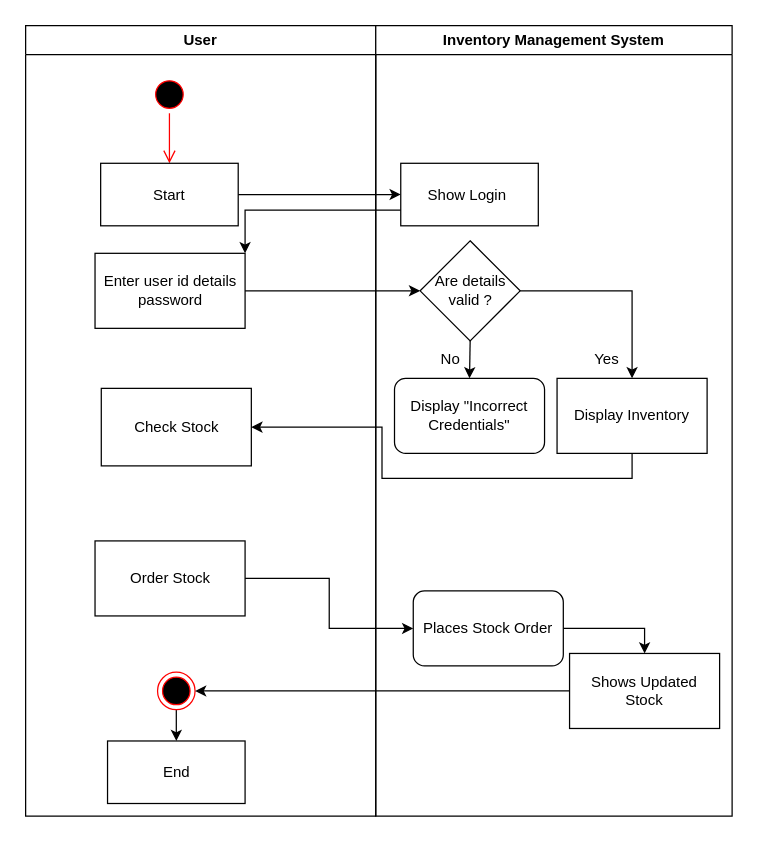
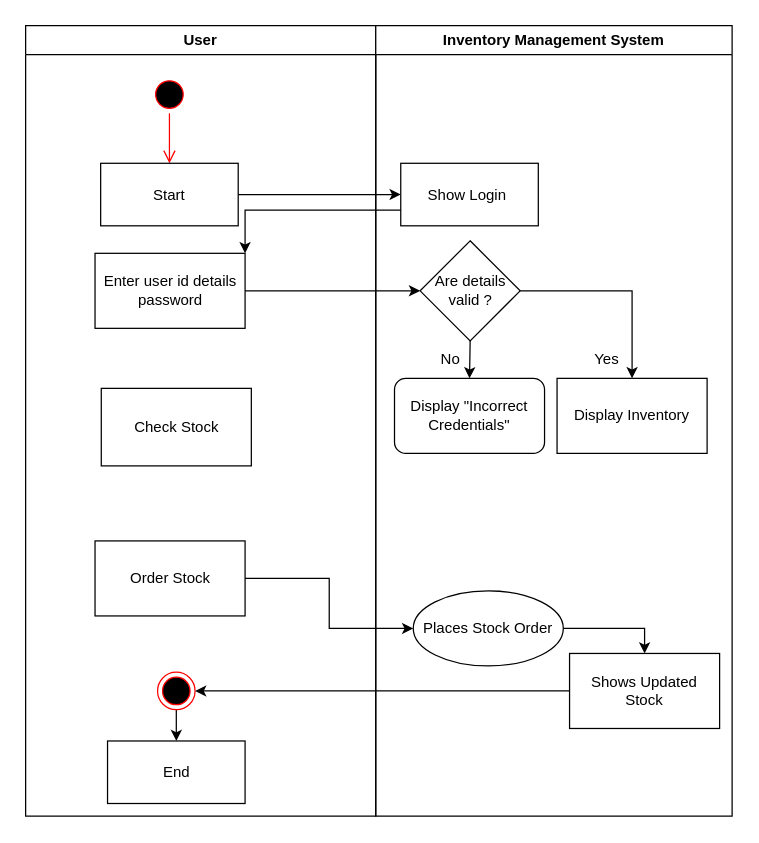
  <mxCell id="0" />
  <mxCell id="1" parent="0" />
  <mxCell id="2" value="User" style="swimlane;whiteSpace=wrap" parent="1" vertex="1"><mxGeometry x="20" y="20" width="280" height="632" as="geometry" /></mxCell>
  <mxCell id="3" value="" style="ellipse;shape=startState;fillColor=#000000;strokeColor=#ff0000;" parent="2" vertex="1"><mxGeometry x="100" y="40" width="30" height="30" as="geometry" /></mxCell>
  <mxCell id="4" value="" style="edgeStyle=elbowEdgeStyle;elbow=horizontal;verticalAlign=bottom;endArrow=open;endSize=8;strokeColor=#FF0000;endFill=1;rounded=0" parent="2" source="3" target="5" edge="1"><mxGeometry x="100" y="40" as="geometry"><mxPoint x="115" y="110" as="targetPoint" /></mxGeometry></mxCell>
  <mxCell id="5" value="Start" style="" parent="2" vertex="1"><mxGeometry x="60" y="110" width="110" height="50" as="geometry" /></mxCell>
  <mxCell id="6" value="Enter user id details password" style="rounded=0;whiteSpace=wrap;html=1;" parent="2" vertex="1"><mxGeometry x="55.5" y="182" width="120" height="60" as="geometry" /></mxCell>
  <mxCell id="7" value="Check Stock" style="rounded=0;whiteSpace=wrap;html=1;" parent="2" vertex="1"><mxGeometry x="60.5" y="290" width="120" height="62" as="geometry" /></mxCell>
  <mxCell id="8" value="Order Stock" style="rounded=0;whiteSpace=wrap;html=1;" parent="2" vertex="1"><mxGeometry x="55.5" y="412" width="120" height="60" as="geometry" /></mxCell>
  <mxCell id="9" style="edgeStyle=orthogonalEdgeStyle;rounded=0;orthogonalLoop=1;jettySize=auto;html=1;exitX=0.5;exitY=1;exitDx=0;exitDy=0;entryX=0.5;entryY=0;entryDx=0;entryDy=0;" parent="2" source="10" target="11" edge="1"><mxGeometry relative="1" as="geometry" /></mxCell>
  <mxCell id="10" value="" style="ellipse;html=1;shape=endState;fillColor=#000000;strokeColor=#ff0000;" parent="2" vertex="1"><mxGeometry x="105.5" y="517" width="30" height="30" as="geometry" /></mxCell>
  <mxCell id="11" value="End" style="html=1;whiteSpace=wrap;" parent="2" vertex="1"><mxGeometry x="65.5" y="572" width="110" height="50" as="geometry" /></mxCell>
  <mxCell id="12" value="Inventory Management System" style="swimlane;whiteSpace=wrap" parent="1" vertex="1"><mxGeometry x="300" y="20" width="285" height="632" as="geometry" /></mxCell>
  <mxCell id="13" value="Show Login " style="" parent="12" vertex="1"><mxGeometry x="20" y="110" width="110" height="50" as="geometry" /></mxCell>
  <mxCell id="14" style="edgeStyle=orthogonalEdgeStyle;rounded=0;orthogonalLoop=1;jettySize=auto;html=1;exitX=0.5;exitY=1;exitDx=0;exitDy=0;entryX=0.5;entryY=0;entryDx=0;entryDy=0;" parent="12" source="16" target="17" edge="1"><mxGeometry relative="1" as="geometry" /></mxCell>
  <mxCell id="15" style="edgeStyle=orthogonalEdgeStyle;rounded=0;orthogonalLoop=1;jettySize=auto;html=1;exitX=1;exitY=0.5;exitDx=0;exitDy=0;entryX=0.5;entryY=0;entryDx=0;entryDy=0;" parent="12" source="16" target="19" edge="1"><mxGeometry relative="1" as="geometry" /></mxCell>
  <mxCell id="16" value="Are details valid ?" style="rhombus;whiteSpace=wrap;html=1;" parent="12" vertex="1"><mxGeometry x="35.5" y="172" width="80" height="80" as="geometry" /></mxCell>
  <mxCell id="17" value="Display &quot;Incorrect Credentials&quot;" style="rounded=1;whiteSpace=wrap;html=1;" parent="12" vertex="1"><mxGeometry x="15" y="282" width="120" height="60" as="geometry" /></mxCell>
  <mxCell id="18" value="No" style="text;html=1;strokeColor=none;fillColor=none;align=center;verticalAlign=middle;whiteSpace=wrap;rounded=0;" parent="12" vertex="1"><mxGeometry x="30" y="252" width="60" height="30" as="geometry" /></mxCell>
  <mxCell id="19" value="Display Inventory" style="rounded=0;whiteSpace=wrap;html=1;" parent="12" vertex="1"><mxGeometry x="145" y="282" width="120" height="60" as="geometry" /></mxCell>
  <mxCell id="20" value="Yes" style="text;html=1;strokeColor=none;fillColor=none;align=center;verticalAlign=middle;whiteSpace=wrap;rounded=0;" parent="12" vertex="1"><mxGeometry x="155" y="252" width="60" height="30" as="geometry" /></mxCell>
  <mxCell id="21" style="edgeStyle=orthogonalEdgeStyle;rounded=0;orthogonalLoop=1;jettySize=auto;html=1;exitX=1;exitY=0.5;exitDx=0;exitDy=0;entryX=0.5;entryY=0;entryDx=0;entryDy=0;" parent="12" source="22" target="23" edge="1"><mxGeometry relative="1" as="geometry" /></mxCell>
- <mxCell id="22" value="Places Stock Order" style="rounded=1;whiteSpace=wrap;html=1;" parent="12" vertex="1"><mxGeometry x="30" y="452" width="120" height="60" as="geometry" /></mxCell>
+ <mxCell id="22" value="Places Stock Order" style="ellipse;whiteSpace=wrap;html=1;" parent="12" vertex="1"><mxGeometry x="30" y="452" width="120" height="60" as="geometry" /></mxCell>
  <mxCell id="23" value="Shows Updated Stock" style="rounded=0;whiteSpace=wrap;html=1;" parent="12" vertex="1"><mxGeometry x="155" y="502" width="120" height="60" as="geometry" /></mxCell>
  <mxCell id="24" style="edgeStyle=orthogonalEdgeStyle;rounded=0;orthogonalLoop=1;jettySize=auto;html=1;exitX=1;exitY=0.5;exitDx=0;exitDy=0;entryX=0;entryY=0.5;entryDx=0;entryDy=0;" parent="1" source="5" target="13" edge="1"><mxGeometry relative="1" as="geometry" /></mxCell>
  <mxCell id="25" style="edgeStyle=orthogonalEdgeStyle;rounded=0;orthogonalLoop=1;jettySize=auto;html=1;exitX=0;exitY=0.75;exitDx=0;exitDy=0;entryX=1;entryY=0;entryDx=0;entryDy=0;" parent="1" source="13" target="6" edge="1"><mxGeometry relative="1" as="geometry" /></mxCell>
  <mxCell id="26" style="edgeStyle=orthogonalEdgeStyle;rounded=0;orthogonalLoop=1;jettySize=auto;html=1;exitX=1;exitY=0.5;exitDx=0;exitDy=0;entryX=0;entryY=0.5;entryDx=0;entryDy=0;" parent="1" source="6" target="16" edge="1"><mxGeometry relative="1" as="geometry" /></mxCell>
- <mxCell id="27" style="edgeStyle=orthogonalEdgeStyle;rounded=0;orthogonalLoop=1;jettySize=auto;html=1;exitX=0.5;exitY=1;exitDx=0;exitDy=0;entryX=1;entryY=0.5;entryDx=0;entryDy=0;" parent="1" source="19" target="7" edge="1"><mxGeometry relative="1" as="geometry"><Array as="points"><mxPoint x="505" y="382" /><mxPoint x="305" y="382" /><mxPoint x="305" y="341" /></Array></mxGeometry></mxCell>
  <mxCell id="28" style="edgeStyle=orthogonalEdgeStyle;rounded=0;orthogonalLoop=1;jettySize=auto;html=1;exitX=1;exitY=0.5;exitDx=0;exitDy=0;" parent="1" source="8" target="22" edge="1"><mxGeometry relative="1" as="geometry" /></mxCell>
  <mxCell id="29" style="edgeStyle=orthogonalEdgeStyle;rounded=0;orthogonalLoop=1;jettySize=auto;html=1;exitX=0;exitY=0.5;exitDx=0;exitDy=0;entryX=1;entryY=0.5;entryDx=0;entryDy=0;" parent="1" source="23" target="10" edge="1"><mxGeometry relative="1" as="geometry" /></mxCell>
